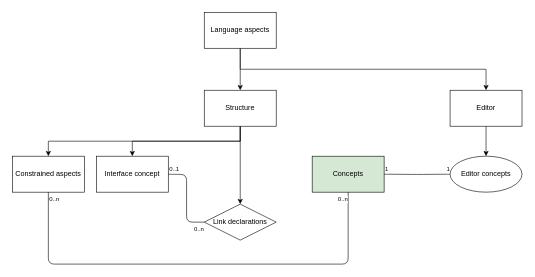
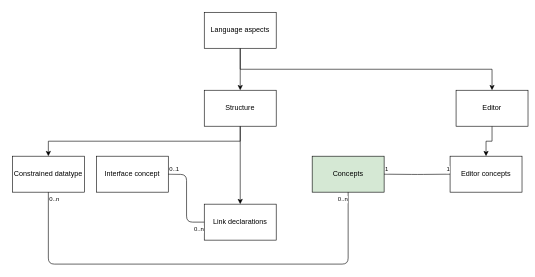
  <mxCell id="0" />
  <mxCell id="1" parent="0" />
  <mxCell id="2" value="" style="edgeStyle=orthogonalEdgeStyle;rounded=0;orthogonalLoop=1;jettySize=auto;html=1;" edge="1" parent="1" source="4" target="8"><mxGeometry relative="1" as="geometry" /></mxCell>
  <mxCell id="3" style="edgeStyle=orthogonalEdgeStyle;rounded=0;orthogonalLoop=1;jettySize=auto;html=1;exitX=0.5;exitY=1;exitDx=0;exitDy=0;entryX=0.5;entryY=0;entryDx=0;entryDy=0;" edge="1" parent="1" source="4" target="10"><mxGeometry relative="1" as="geometry" /></mxCell>
  <mxCell id="4" value="Language aspects" style="rounded=0;whiteSpace=wrap;html=1;" vertex="1" parent="1"><mxGeometry x="340" y="20" width="120" height="60" as="geometry" /></mxCell>
  <mxCell id="5" style="edgeStyle=orthogonalEdgeStyle;rounded=0;orthogonalLoop=1;jettySize=auto;html=1;exitX=0.5;exitY=1;exitDx=0;exitDy=0;entryX=0.5;entryY=0;entryDx=0;entryDy=0;" edge="1" parent="1" source="8" target="14"><mxGeometry relative="1" as="geometry" /></mxCell>
- <mxCell id="6" style="edgeStyle=orthogonalEdgeStyle;rounded=0;orthogonalLoop=1;jettySize=auto;html=1;exitX=0.5;exitY=1;exitDx=0;exitDy=0;entryX=0.5;entryY=0;entryDx=0;entryDy=0;" edge="1" parent="1" source="8" target="13"><mxGeometry relative="1" as="geometry" /></mxCell>
  <mxCell id="7" style="edgeStyle=orthogonalEdgeStyle;rounded=0;orthogonalLoop=1;jettySize=auto;html=1;exitX=0.5;exitY=1;exitDx=0;exitDy=0;entryX=0.5;entryY=0;entryDx=0;entryDy=0;" edge="1" parent="1" source="8" target="21"><mxGeometry relative="1" as="geometry" /></mxCell>
  <mxCell id="8" value="Structure" style="rounded=0;whiteSpace=wrap;html=1;" vertex="1" parent="1"><mxGeometry x="340" y="150" width="120" height="60" as="geometry" /></mxCell>
  <mxCell id="9" value="" style="edgeStyle=orthogonalEdgeStyle;rounded=0;orthogonalLoop=1;jettySize=auto;html=1;" edge="1" parent="1" source="10" target="11"><mxGeometry relative="1" as="geometry" /></mxCell>
- <mxCell id="10" value="Editor" style="rounded=0;whiteSpace=wrap;html=1;" vertex="1" parent="1"><mxGeometry x="750" y="150" width="120" height="60" as="geometry" /></mxCell>
- <mxCell id="11" value="Editor concepts" style="ellipse;whiteSpace=wrap;html=1;" vertex="1" parent="1"><mxGeometry x="750" y="260" width="120" height="60" as="geometry" /></mxCell>
+ <mxCell id="10" value="Editor" style="rounded=0;whiteSpace=wrap;html=1;" vertex="1" parent="1"><mxGeometry x="760" y="150" width="120" height="60" as="geometry" /></mxCell>
+ <mxCell id="11" value="Editor concepts" style="rounded=0;whiteSpace=wrap;html=1;" vertex="1" parent="1"><mxGeometry x="750" y="260" width="120" height="60" as="geometry" /></mxCell>
  <mxCell id="12" value="Concepts" style="rounded=0;whiteSpace=wrap;html=1;fillColor=#d5e8d4;" vertex="1" parent="1"><mxGeometry x="520" y="260" width="120" height="60" as="geometry" /></mxCell>
  <mxCell id="13" value="Interface concept" style="rounded=0;whiteSpace=wrap;html=1;" vertex="1" parent="1"><mxGeometry x="160" y="260" width="120" height="60" as="geometry" /></mxCell>
- <mxCell id="14" value="Link declarations" style="rhombus;whiteSpace=wrap;html=1;" vertex="1" parent="1"><mxGeometry x="340" y="340" width="120" height="60" as="geometry" /></mxCell>
+ <mxCell id="14" value="Link declarations" style="rounded=0;whiteSpace=wrap;html=1;" vertex="1" parent="1"><mxGeometry x="340" y="340" width="120" height="60" as="geometry" /></mxCell>
  <mxCell id="15" value="" style="endArrow=none;html=1;edgeStyle=orthogonalEdgeStyle;entryX=0;entryY=0.5;entryDx=0;entryDy=0;" edge="1" parent="1" target="14"><mxGeometry relative="1" as="geometry"><mxPoint x="280" y="290" as="sourcePoint" /><mxPoint x="320" y="340" as="targetPoint" /></mxGeometry></mxCell>
  <mxCell id="16" value="0..1" style="resizable=0;html=1;align=left;verticalAlign=bottom;labelBackgroundColor=#ffffff;fontSize=10;" connectable="0" vertex="1" parent="15"><mxGeometry x="-1" relative="1" as="geometry" /></mxCell>
  <mxCell id="17" value="0..n" style="resizable=0;html=1;align=right;verticalAlign=bottom;labelBackgroundColor=#ffffff;fontSize=10;" connectable="0" vertex="1" parent="15"><mxGeometry x="1" relative="1" as="geometry"><mxPoint y="20" as="offset" /></mxGeometry></mxCell>
  <mxCell id="18" value="" style="endArrow=none;html=1;edgeStyle=orthogonalEdgeStyle;entryX=0;entryY=0.5;entryDx=0;entryDy=0;" edge="1" parent="1" target="11"><mxGeometry relative="1" as="geometry"><mxPoint x="640" y="290" as="sourcePoint" /><mxPoint x="320" y="420" as="targetPoint" /></mxGeometry></mxCell>
  <mxCell id="19" value="1" style="resizable=0;html=1;align=left;verticalAlign=bottom;labelBackgroundColor=#ffffff;fontSize=10;" connectable="0" vertex="1" parent="18"><mxGeometry x="-1" relative="1" as="geometry" /></mxCell>
  <mxCell id="20" value="1" style="resizable=0;html=1;align=right;verticalAlign=bottom;labelBackgroundColor=#ffffff;fontSize=10;" connectable="0" vertex="1" parent="18"><mxGeometry x="1" relative="1" as="geometry" /></mxCell>
- <mxCell id="21" value="Constrained aspects" style="rounded=0;whiteSpace=wrap;html=1;" vertex="1" parent="1"><mxGeometry x="20" y="260" width="120" height="60" as="geometry" /></mxCell>
+ <mxCell id="21" value="Constrained datatype" style="rounded=0;whiteSpace=wrap;html=1;" vertex="1" parent="1"><mxGeometry x="20" y="260" width="120" height="60" as="geometry" /></mxCell>
  <mxCell id="22" value="" style="endArrow=none;html=1;edgeStyle=orthogonalEdgeStyle;entryX=0.5;entryY=1;entryDx=0;entryDy=0;exitX=0.5;exitY=1;exitDx=0;exitDy=0;" edge="1" parent="1" source="21" target="12"><mxGeometry relative="1" as="geometry"><mxPoint x="290" y="300" as="sourcePoint" /><mxPoint x="350" y="380" as="targetPoint" /><Array as="points"><mxPoint x="80" y="440" /><mxPoint x="580" y="440" /></Array></mxGeometry></mxCell>
  <mxCell id="23" value="0..n" style="resizable=0;html=1;align=left;verticalAlign=bottom;labelBackgroundColor=#ffffff;fontSize=10;" connectable="0" vertex="1" parent="22"><mxGeometry x="-1" relative="1" as="geometry"><mxPoint y="20" as="offset" /></mxGeometry></mxCell>
  <mxCell id="24" value="0..n" style="resizable=0;html=1;align=right;verticalAlign=bottom;labelBackgroundColor=#ffffff;fontSize=10;" connectable="0" vertex="1" parent="22"><mxGeometry x="1" relative="1" as="geometry"><mxPoint y="20" as="offset" /></mxGeometry></mxCell>
